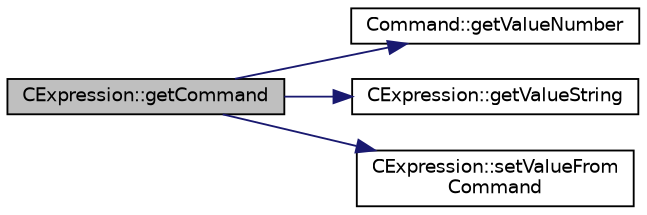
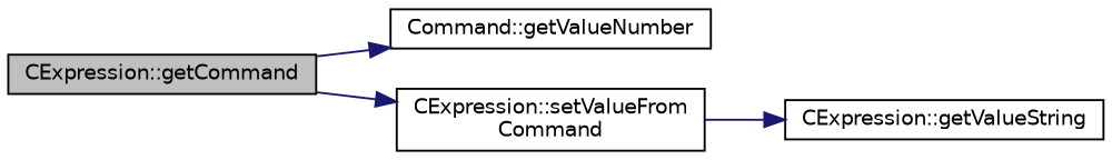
  digraph {
    rankdir=LR
    node [color=black fillcolor=white fontname=Helvetica fontsize=10 shape=record style=filled]
    edge [color=midnightblue fontname=Helvetica fontsize=10 labelfontname=Helvetica labelfontsize=10 style=solid]
    n1 [fillcolor=grey75 fontcolor=black height=0.2 label="CExpression::getCommand" width=0.4]
    n2 [height=0.2 label="Command::getValueNumber" width=0.4]
    n3 [height=0.2 label="CExpression::getValueString" width=0.4]
    n4 [height=0.2 label="CExpression::setValueFrom\lCommand" width=0.4]
    n1 -> n2
-   n1 -> n3
+   n4 -> n3
    n1 -> n4
  }
